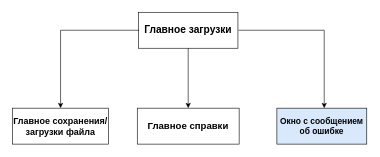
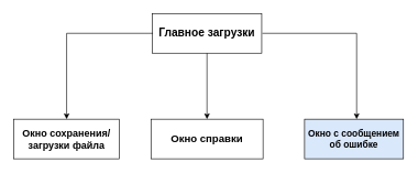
  <mxCell id="0" />
  <mxCell id="1" parent="0" />
  <mxCell id="2" value="&lt;b&gt;&lt;font style=&quot;font-size: 17px&quot;&gt;Главное загрузки&lt;/font&gt;&lt;/b&gt;" style="rounded=0;whiteSpace=wrap;html=1;" vertex="1" parent="1"><mxGeometry x="230" y="20" width="166" height="60" as="geometry" /></mxCell>
  <mxCell id="3" value="" style="endArrow=classic;html=1;" edge="1" parent="1"><mxGeometry width="50" height="50" relative="1" as="geometry"><mxPoint x="313" y="80" as="sourcePoint" /><mxPoint x="313" y="180" as="targetPoint" /></mxGeometry></mxCell>
- <mxCell id="4" value="&lt;b&gt;&lt;font style=&quot;font-size: 16px&quot;&gt;Главное справки&lt;/font&gt;&lt;/b&gt;" style="rounded=0;whiteSpace=wrap;html=1;" vertex="1" parent="1"><mxGeometry x="228" y="180" width="170" height="60" as="geometry" /></mxCell>
+ <mxCell id="4" value="&lt;b&gt;&lt;font style=&quot;font-size: 16px&quot;&gt;Окно справки&lt;/font&gt;&lt;/b&gt;" style="rounded=0;whiteSpace=wrap;html=1;" vertex="1" parent="1"><mxGeometry x="228" y="180" width="170" height="60" as="geometry" /></mxCell>
  <mxCell id="5" value="" style="endArrow=none;html=1;" edge="1" parent="1"><mxGeometry width="50" height="50" relative="1" as="geometry"><mxPoint x="100" y="50" as="sourcePoint" /><mxPoint x="231" y="50" as="targetPoint" /></mxGeometry></mxCell>
  <mxCell id="6" value="" style="endArrow=classic;html=1;" edge="1" parent="1"><mxGeometry width="50" height="50" relative="1" as="geometry"><mxPoint x="100" y="50" as="sourcePoint" /><mxPoint x="100" y="180" as="targetPoint" /></mxGeometry></mxCell>
  <mxCell id="7" value="" style="endArrow=none;html=1;" edge="1" parent="1"><mxGeometry width="50" height="50" relative="1" as="geometry"><mxPoint x="397" y="50" as="sourcePoint" /><mxPoint x="540" y="50" as="targetPoint" /></mxGeometry></mxCell>
  <mxCell id="8" value="" style="endArrow=classic;html=1;" edge="1" parent="1"><mxGeometry width="50" height="50" relative="1" as="geometry"><mxPoint x="540" y="50" as="sourcePoint" /><mxPoint x="540" y="180" as="targetPoint" /></mxGeometry></mxCell>
- <mxCell id="9" value="&lt;b&gt;&lt;font style=&quot;font-size: 15px&quot;&gt;Главное сохранения/загрузки файла&lt;/font&gt;&lt;/b&gt;" style="rounded=0;whiteSpace=wrap;html=1;" vertex="1" parent="1"><mxGeometry x="20" y="180" width="160" height="60" as="geometry" /></mxCell>
+ <mxCell id="9" value="&lt;b&gt;&lt;font style=&quot;font-size: 15px&quot;&gt;Окно сохранения/загрузки файла&lt;/font&gt;&lt;/b&gt;" style="rounded=0;whiteSpace=wrap;html=1;" vertex="1" parent="1"><mxGeometry x="20" y="180" width="160" height="60" as="geometry" /></mxCell>
  <mxCell id="10" value="&lt;b&gt;&lt;font style=&quot;font-size: 14px&quot;&gt;Окно с сообщением об ошибке&lt;/font&gt;&lt;/b&gt;" style="rounded=0;whiteSpace=wrap;html=1;fillColor=#dae8fc;" vertex="1" parent="1"><mxGeometry x="461" y="180" width="150" height="60" as="geometry" /></mxCell>
